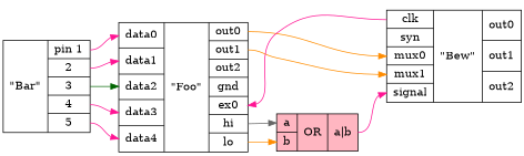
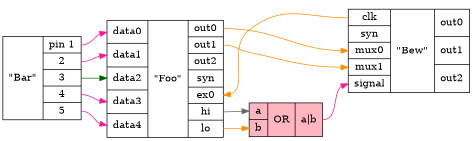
  digraph {
    rankdir=LR
    node [fillcolor=white shape=record style=filled]
    edge [color=deeppink]
    n1 [label="{ \"Bar\"|{<p1>pin 1|<p2>     2|<p3>     3|<p4>     4|<p5>     5} }"]
-   n2 [label="{ {<data0>data0|<data1>data1|<data2>data2|<data3>data3|<data4>data4}|\"Foo\" |{<out0>out0|<out1>out1|<out2>out2|<GND>gnd|<ex0>ex0|<hi>hi|<lo>lo} }"]
+   n2 [label="{ {<data0>data0|<data1>data1|<data2>data2|<data3>data3|<data4>data4}|\"Foo\" |{<out0>out0|<out1>out1|<out2>out2|<GND>syn|<ex0>ex0|<hi>hi|<lo>lo} }"]
    n3 [label="{ {<clk>clk|<syn>syn|<mux0>mux0|<mux1>mux1|<signal>signal}|\"Bew\" |{<out0>out0|<out1>out1|<out2>out2} }"]
    n4 [fillcolor=lightpink label="{ {<a>a|<b>b}|OR|{<ab>a\|b} }"]
    n1 -> n2 [headport=data0 tailport=p1]
    n1 -> n2 [headport=data1 tailport=p2]
    n1 -> n2 [color=darkgreen headport=data2 tailport=p3]
    n1 -> n2 [headport=data3 tailport=p4]
    n1 -> n2 [headport=data4 tailport=p5]
    n2 -> n3 [color=darkorange headport=mux0 tailport=out0]
    n2 -> n3 [color=darkorange headport=mux1 tailport=out1]
    n2 -> n4 [color=gray40 headport=a tailport=hi]
    n2 -> n4 [color=darkorange headport=b tailport=lo]
-   n3 -> n2 [headport=ex0 tailport=clk]
+   n3 -> n2 [color=darkorange headport=ex0 tailport=clk]
    n4 -> n3 [headport=signal tailport=ab]
  }
